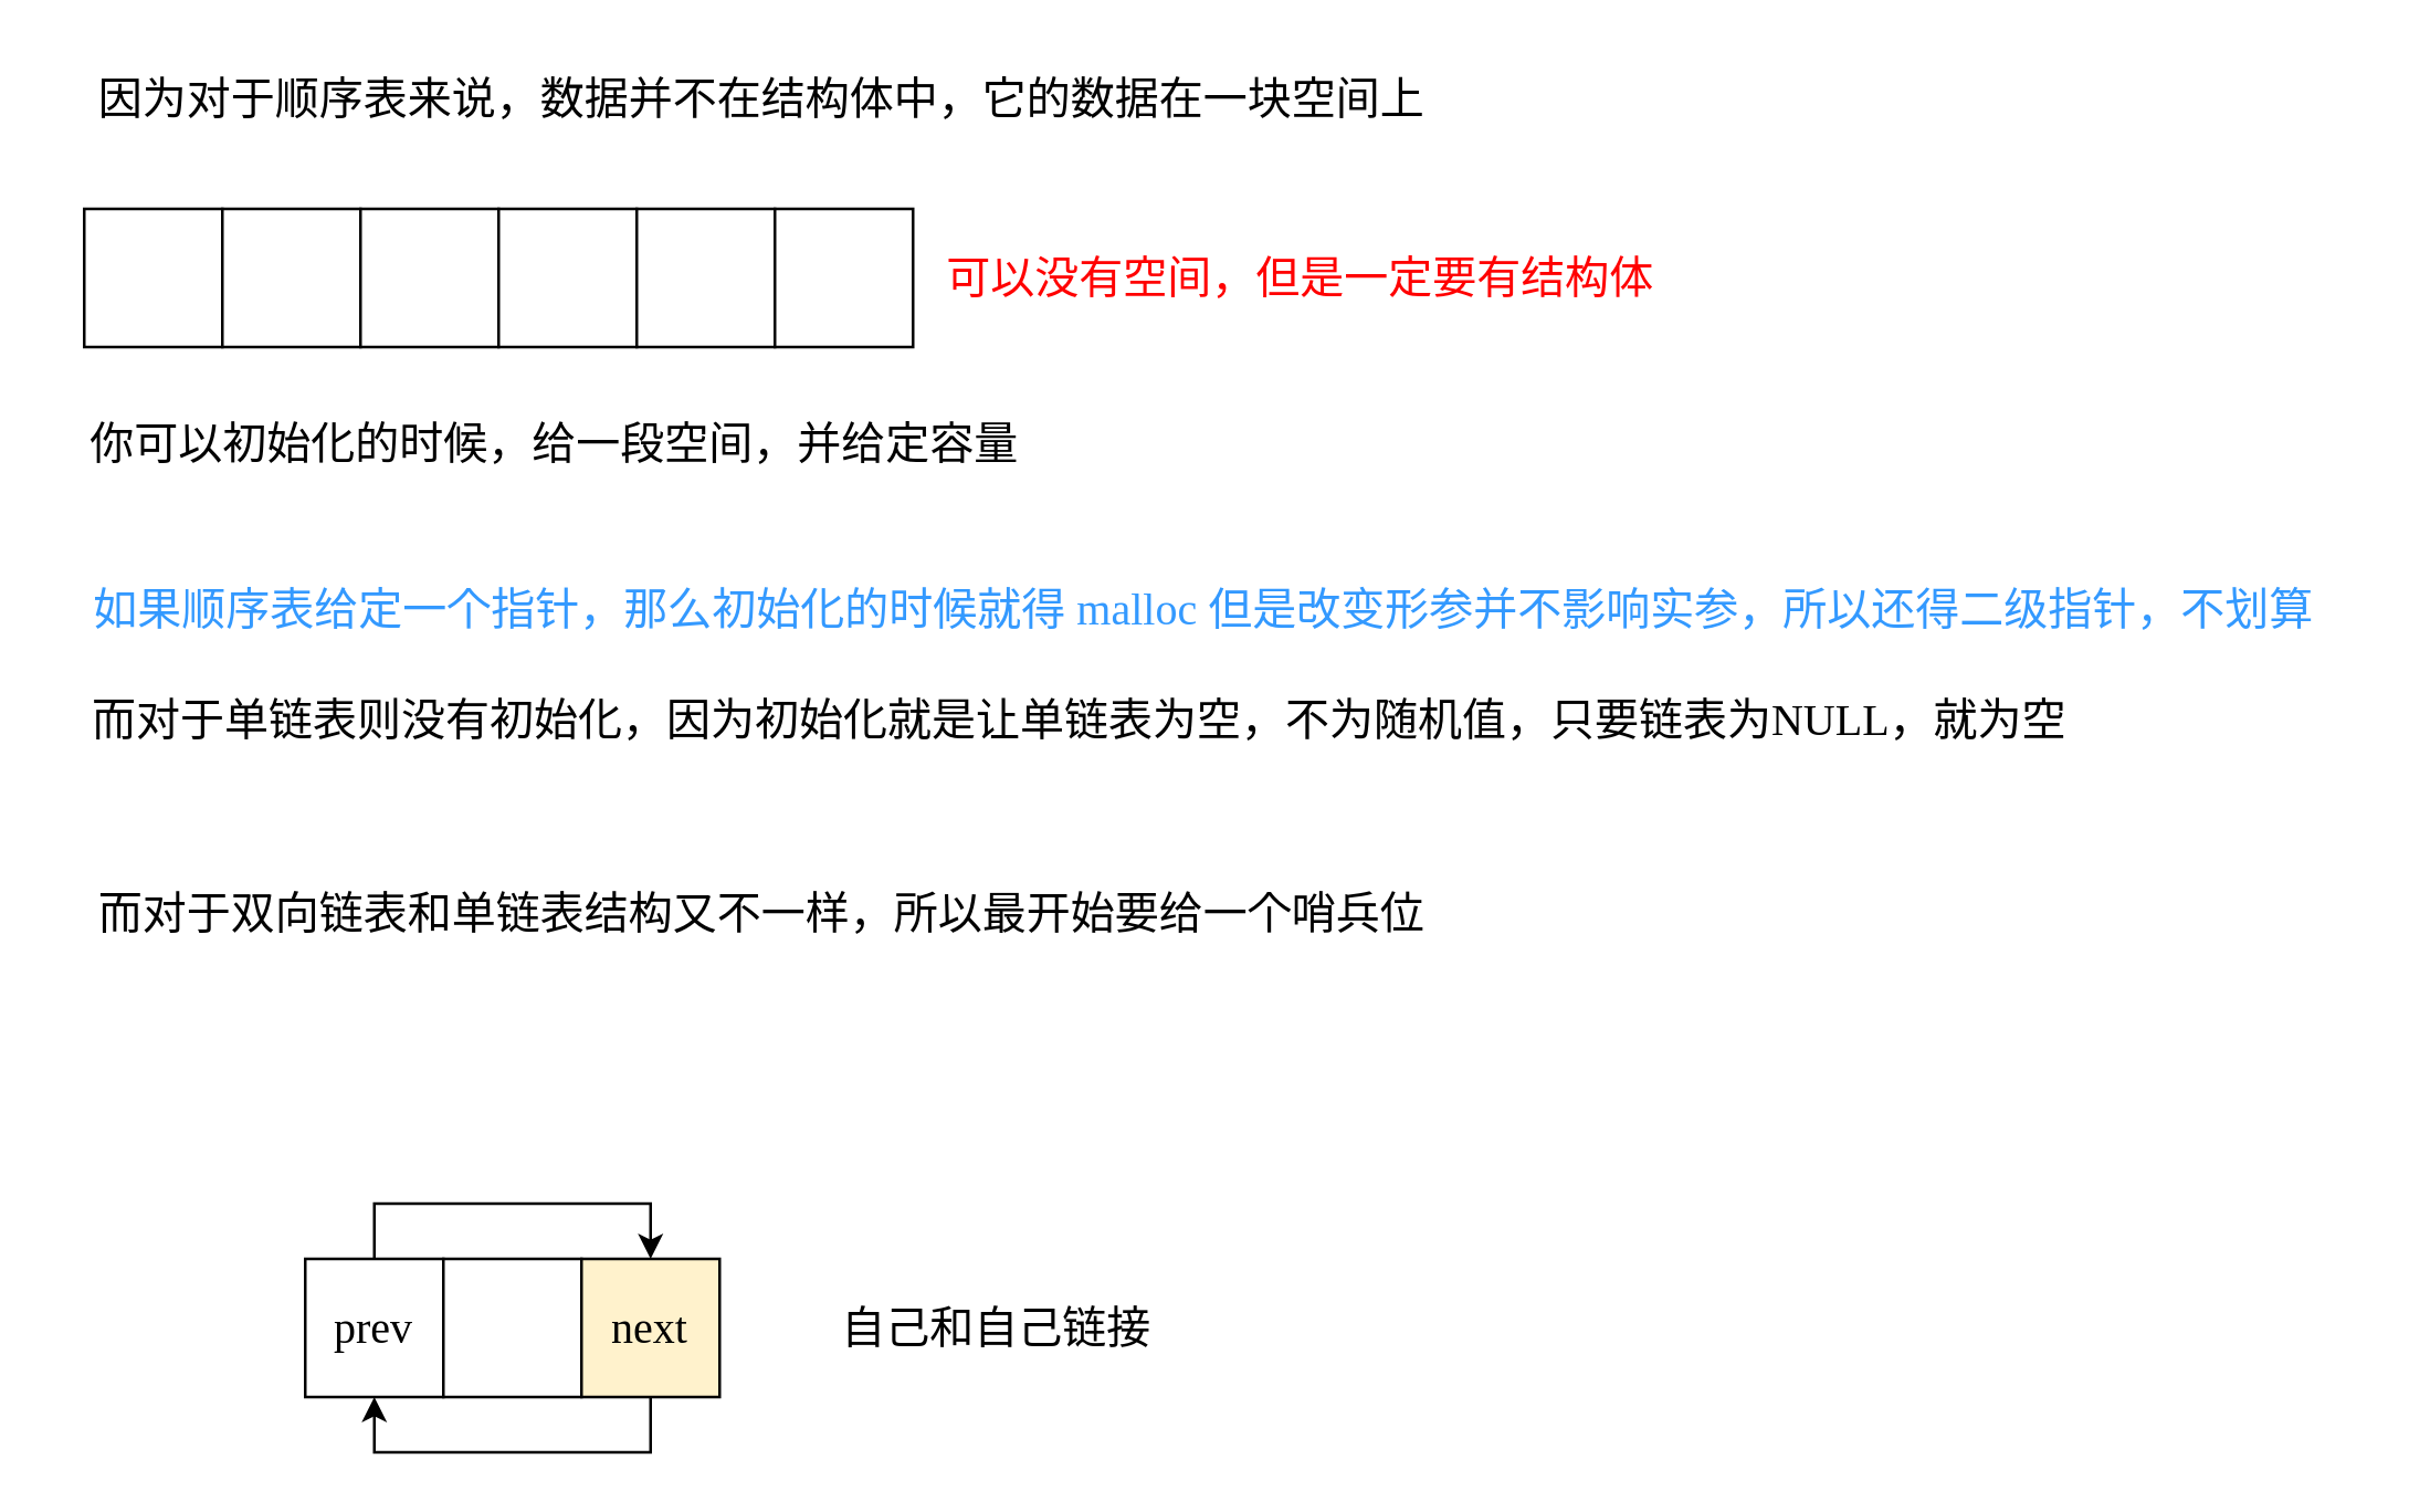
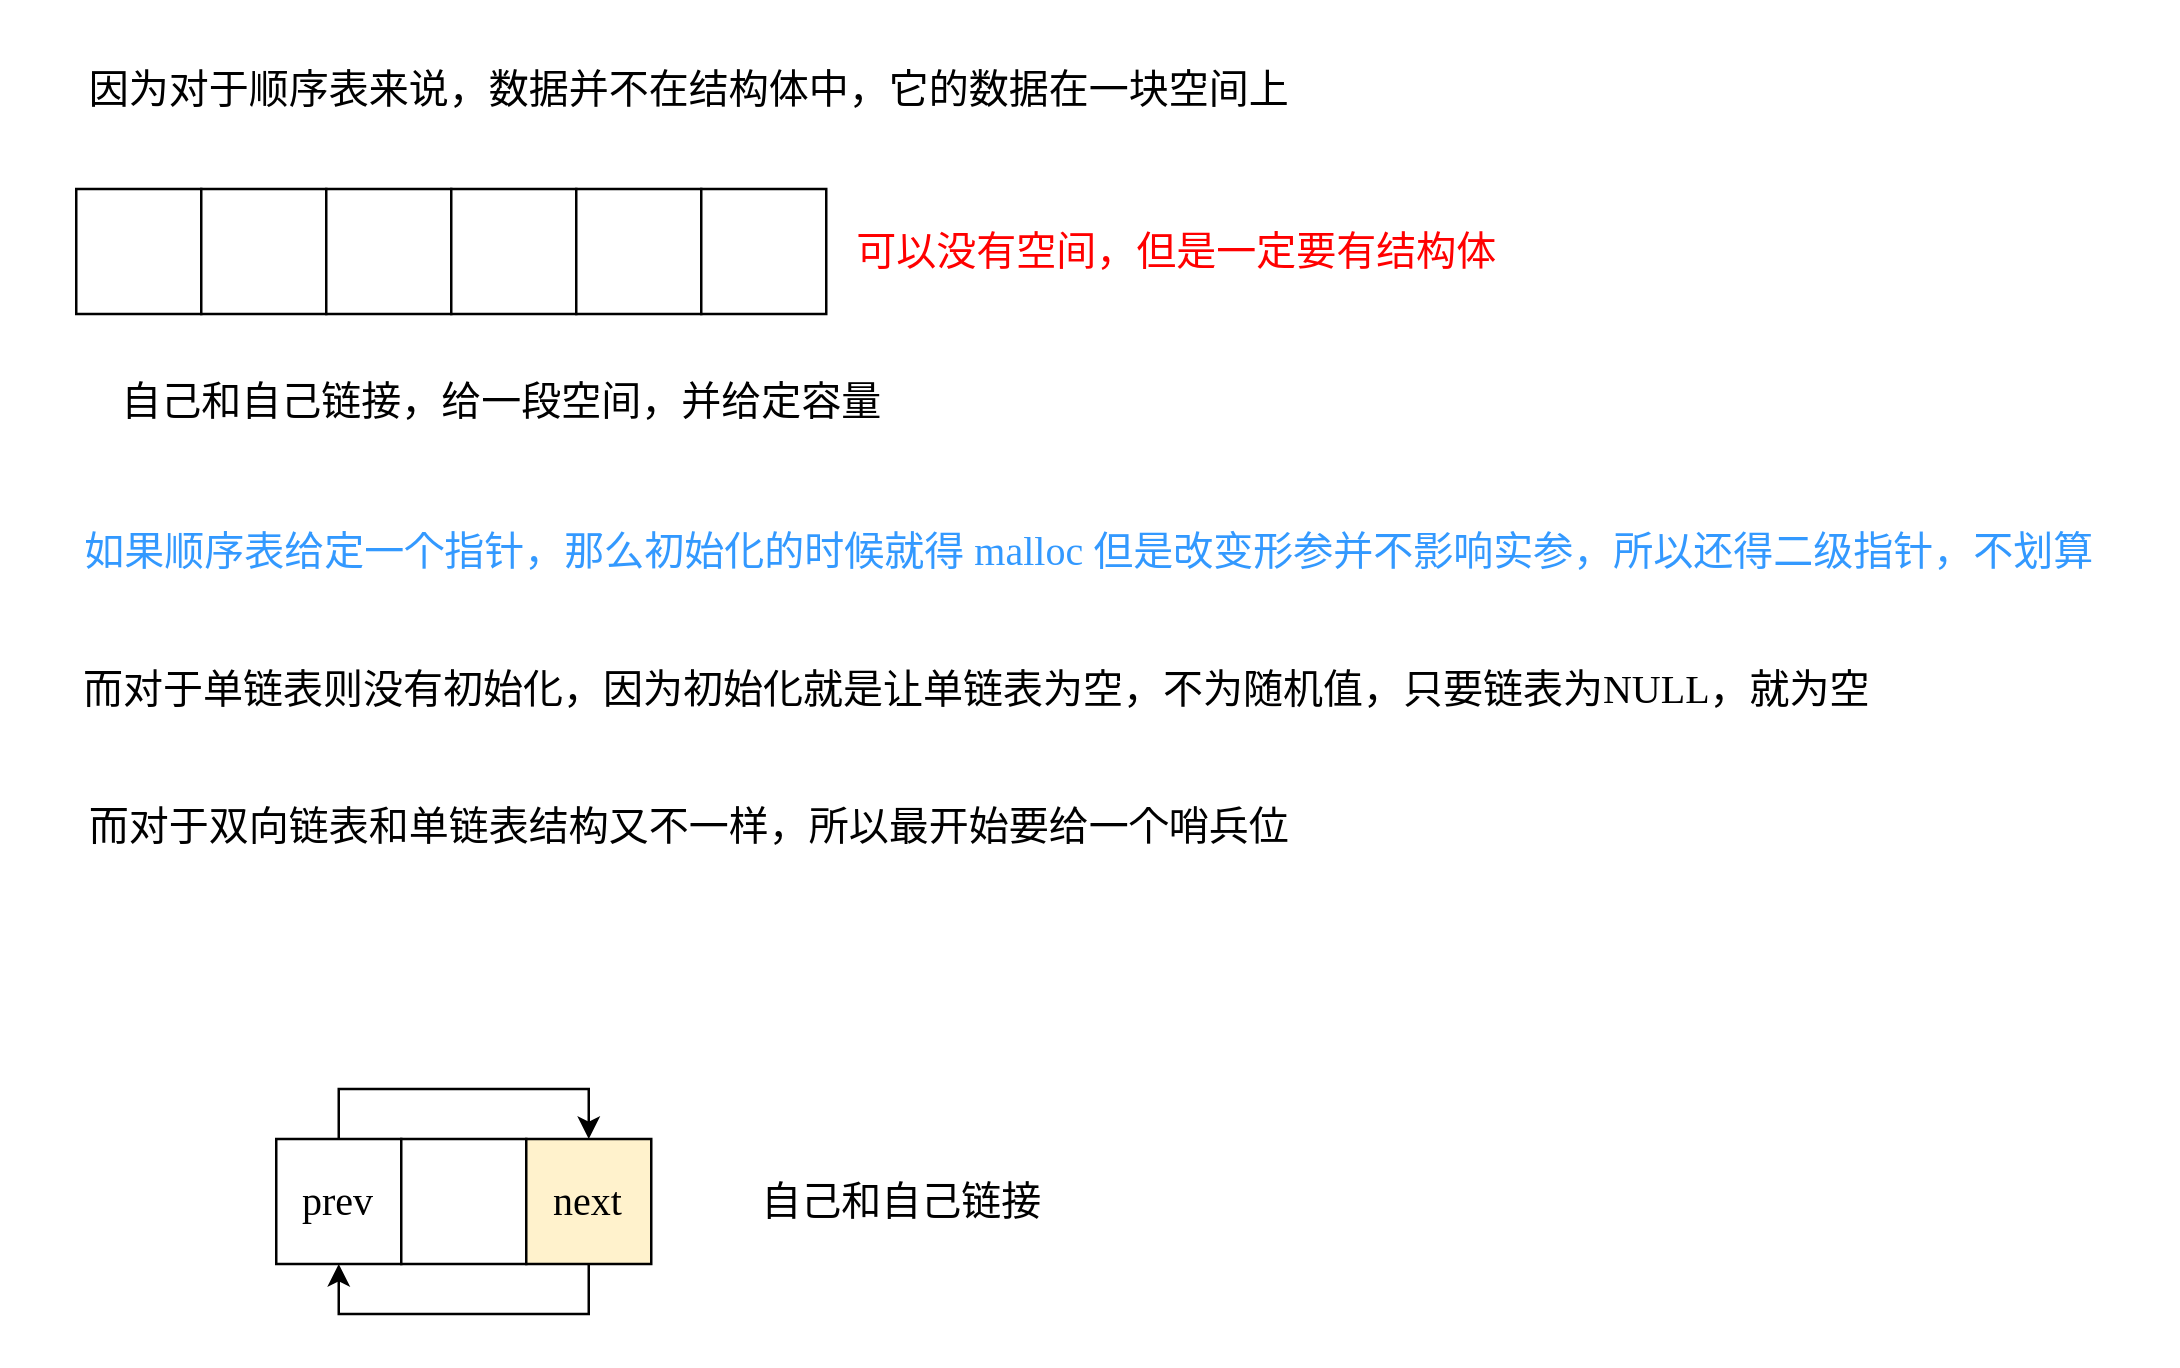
  <mxCell id="0" />
  <mxCell id="1" parent="0" />
  <mxCell id="2" value="因为对于顺序表来说，数据并不在结构体中，它的数据在一块空间上" style="text;html=1;align=center;verticalAlign=middle;resizable=0;points=[];autosize=1;strokeColor=none;fillColor=none;fontSize=16;fontFamily=Comic Sans MS;" vertex="1" parent="1"><mxGeometry x="25" y="20" width="500" height="30" as="geometry" /></mxCell>
  <mxCell id="3" value="" style="whiteSpace=wrap;html=1;aspect=fixed;fontFamily=Comic Sans MS;fontSize=16;" vertex="1" parent="1"><mxGeometry x="30" y="75" width="50" height="50" as="geometry" /></mxCell>
  <mxCell id="4" value="" style="whiteSpace=wrap;html=1;aspect=fixed;fontFamily=Comic Sans MS;fontSize=16;" vertex="1" parent="1"><mxGeometry x="80" y="75" width="50" height="50" as="geometry" /></mxCell>
  <mxCell id="5" value="" style="whiteSpace=wrap;html=1;aspect=fixed;fontFamily=Comic Sans MS;fontSize=16;" vertex="1" parent="1"><mxGeometry x="130" y="75" width="50" height="50" as="geometry" /></mxCell>
  <mxCell id="6" value="" style="whiteSpace=wrap;html=1;aspect=fixed;fontFamily=Comic Sans MS;fontSize=16;" vertex="1" parent="1"><mxGeometry x="180" y="75" width="50" height="50" as="geometry" /></mxCell>
  <mxCell id="7" value="" style="whiteSpace=wrap;html=1;aspect=fixed;fontFamily=Comic Sans MS;fontSize=16;" vertex="1" parent="1"><mxGeometry x="230" y="75" width="50" height="50" as="geometry" /></mxCell>
  <mxCell id="8" value="" style="whiteSpace=wrap;html=1;aspect=fixed;fontFamily=Comic Sans MS;fontSize=16;" vertex="1" parent="1"><mxGeometry x="280" y="75" width="50" height="50" as="geometry" /></mxCell>
- <mxCell id="9" value="你可以初始化的时候，给一段空间，并给定容量" style="text;html=1;align=center;verticalAlign=middle;resizable=0;points=[];autosize=1;strokeColor=none;fillColor=none;fontSize=16;fontFamily=Comic Sans MS;" vertex="1" parent="1"><mxGeometry x="20" y="145" width="360" height="30" as="geometry" /></mxCell>
+ <mxCell id="9" value="自己和自己链接，给一段空间，并给定容量" style="text;html=1;align=center;verticalAlign=middle;resizable=0;points=[];autosize=1;strokeColor=none;fillColor=none;fontSize=16;fontFamily=Comic Sans MS;" vertex="1" parent="1"><mxGeometry x="20" y="145" width="360" height="30" as="geometry" /></mxCell>
  <mxCell id="10" value="&lt;font color=&quot;#ff0000&quot;&gt;可以没有空间，但是一定要有结构体&lt;/font&gt;" style="text;html=1;align=center;verticalAlign=middle;resizable=0;points=[];autosize=1;strokeColor=none;fillColor=none;fontSize=16;fontFamily=Comic Sans MS;" vertex="1" parent="1"><mxGeometry x="330" y="85" width="280" height="30" as="geometry" /></mxCell>
  <mxCell id="11" value="&lt;font color=&quot;#3399ff&quot;&gt;如果顺序表给定一个指针，那么初始化的时候就得 malloc 但是改变形参并不影响实参，所以还得二级指针，不划算&lt;/font&gt;" style="text;html=1;align=center;verticalAlign=middle;resizable=0;points=[];autosize=1;strokeColor=none;fillColor=none;fontSize=16;fontFamily=Comic Sans MS;fontColor=#FF0000;" vertex="1" parent="1"><mxGeometry x="20" y="205" width="830" height="30" as="geometry" /></mxCell>
- <mxCell id="12" value="&lt;font color=&quot;#000000&quot;&gt;而对于单链表则没有初始化，因为初始化就是让单链表为空，不为随机值，只要链表为NULL，就为空&lt;/font&gt;" style="text;html=1;align=center;verticalAlign=middle;resizable=0;points=[];autosize=1;strokeColor=none;fillColor=none;fontSize=16;fontFamily=Comic Sans MS;fontColor=#3399FF;" vertex="1" parent="1"><mxGeometry x="20" y="245" width="740" height="30" as="geometry" /></mxCell>
+ <mxCell id="12" value="&lt;font color=&quot;#000000&quot;&gt;而对于单链表则没有初始化，因为初始化就是让单链表为空，不为随机值，只要链表为NULL，就为空&lt;/font&gt;" style="text;html=1;align=center;verticalAlign=middle;resizable=0;points=[];autosize=1;strokeColor=none;fillColor=none;fontSize=16;fontFamily=Comic Sans MS;fontColor=#3399FF;" vertex="1" parent="1"><mxGeometry x="20" y="260" width="740" height="30" as="geometry" /></mxCell>
  <mxCell id="13" value="而对于双向链表和单链表结构又不一样，所以最开始要给一个哨兵位" style="text;html=1;align=center;verticalAlign=middle;resizable=0;points=[];autosize=1;strokeColor=none;fillColor=none;fontSize=16;fontFamily=Comic Sans MS;fontColor=#000000;" vertex="1" parent="1"><mxGeometry x="25" y="315" width="500" height="30" as="geometry" /></mxCell>
  <mxCell id="14" style="edgeStyle=orthogonalEdgeStyle;rounded=0;orthogonalLoop=1;jettySize=auto;html=1;entryX=0.5;entryY=0;entryDx=0;entryDy=0;fontFamily=Comic Sans MS;fontSize=16;fontColor=#000000;" edge="1" parent="1" source="15" target="18"><mxGeometry relative="1" as="geometry"><Array as="points"><mxPoint x="135" y="435" /><mxPoint x="235" y="435" /></Array></mxGeometry></mxCell>
  <mxCell id="15" value="prev" style="whiteSpace=wrap;html=1;aspect=fixed;fontFamily=Comic Sans MS;fontSize=16;fontColor=#000000;" vertex="1" parent="1"><mxGeometry x="110" y="455" width="50" height="50" as="geometry" /></mxCell>
  <mxCell id="16" value="" style="whiteSpace=wrap;html=1;aspect=fixed;fontFamily=Comic Sans MS;fontSize=16;fontColor=#000000;" vertex="1" parent="1"><mxGeometry x="160" y="455" width="50" height="50" as="geometry" /></mxCell>
  <mxCell id="17" style="edgeStyle=orthogonalEdgeStyle;rounded=0;orthogonalLoop=1;jettySize=auto;html=1;entryX=0.5;entryY=1;entryDx=0;entryDy=0;fontFamily=Comic Sans MS;fontSize=16;fontColor=#000000;" edge="1" parent="1" source="18" target="15"><mxGeometry relative="1" as="geometry"><Array as="points"><mxPoint x="235" y="525" /><mxPoint x="135" y="525" /></Array></mxGeometry></mxCell>
  <mxCell id="18" value="next" style="whiteSpace=wrap;html=1;aspect=fixed;fontFamily=Comic Sans MS;fontSize=16;fontColor=#000000;fillColor=#fff2cc;" vertex="1" parent="1"><mxGeometry x="210" y="455" width="50" height="50" as="geometry" /></mxCell>
  <mxCell id="19" value="自己和自己链接" style="text;html=1;align=center;verticalAlign=middle;resizable=0;points=[];autosize=1;strokeColor=none;fillColor=none;fontSize=16;fontFamily=Comic Sans MS;fontColor=#000000;" vertex="1" parent="1"><mxGeometry x="290" y="465" width="140" height="30" as="geometry" /></mxCell>
